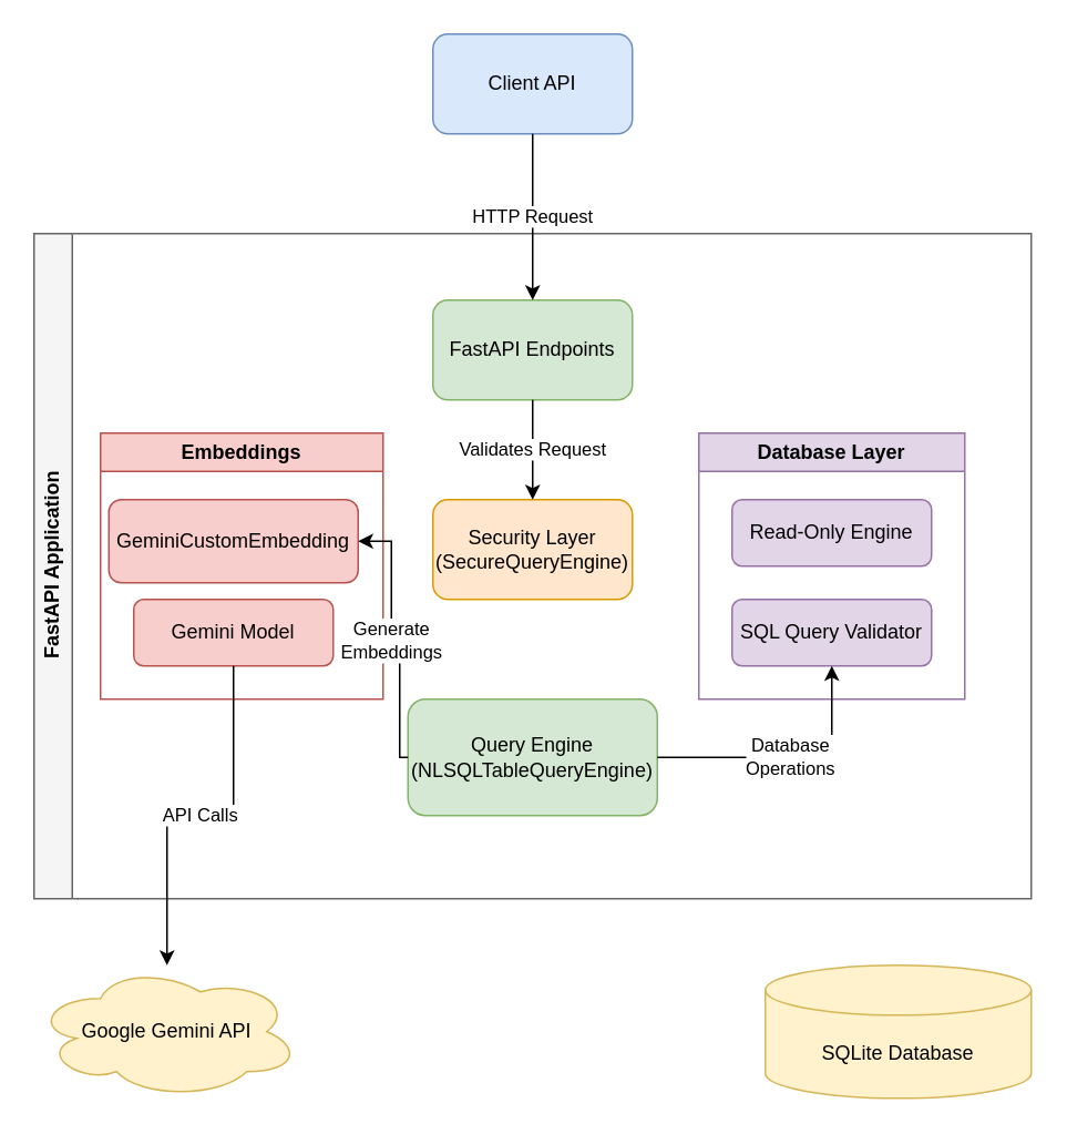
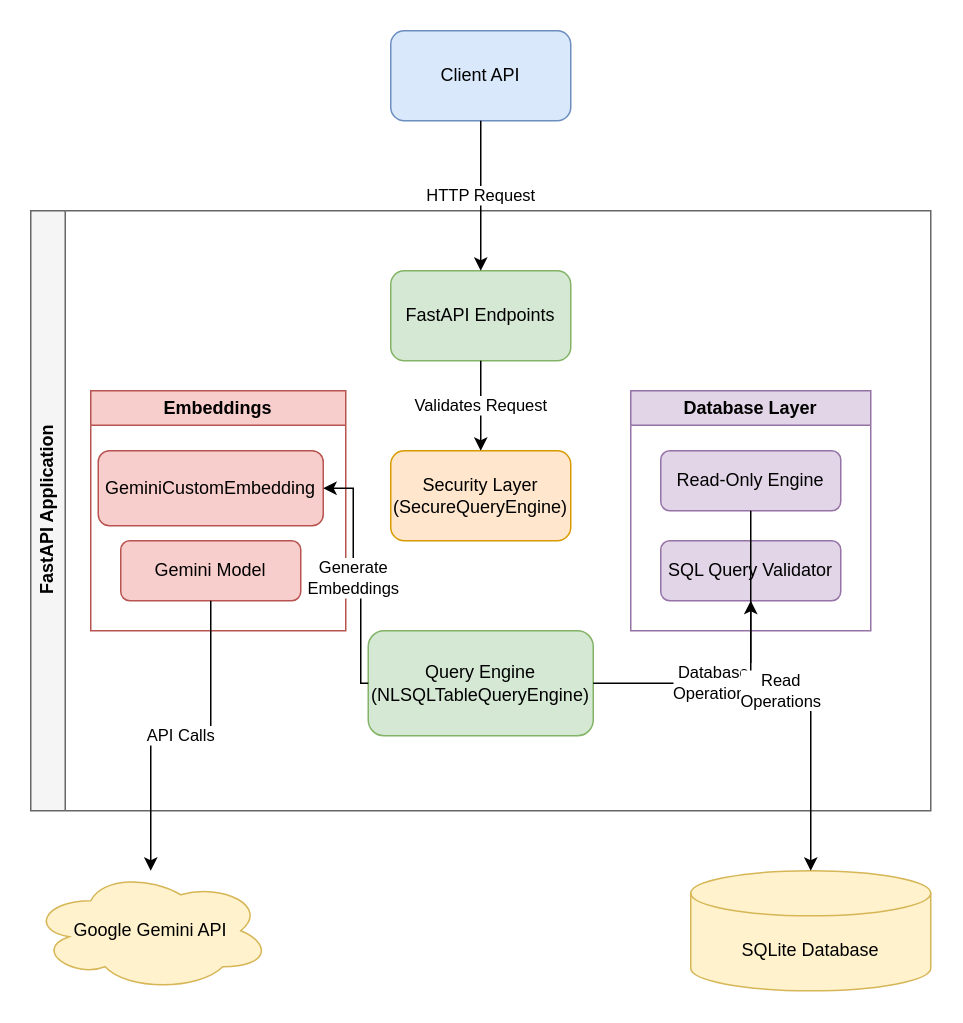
  <mxCell id="0" />
  <mxCell id="1" parent="0" />
  <mxCell id="2" value="Client API" style="rounded=1;whiteSpace=wrap;html=1;fillColor=#dae8fc;strokeColor=#6c8ebf;" vertex="1" parent="1"><mxGeometry x="260" y="20" width="120" height="60" as="geometry" /></mxCell>
  <mxCell id="3" value="FastAPI Application" style="swimlane;horizontal=0;whiteSpace=wrap;html=1;fillColor=#f5f5f5;strokeColor=#666666;" vertex="1" parent="1"><mxGeometry x="20" y="140" width="600" height="400" as="geometry" /></mxCell>
  <mxCell id="4" value="FastAPI Endpoints" style="rounded=1;whiteSpace=wrap;html=1;fillColor=#d5e8d4;strokeColor=#82b366;" vertex="1" parent="3"><mxGeometry x="240" y="40" width="120" height="60" as="geometry" /></mxCell>
  <mxCell id="5" value="Security Layer&#10;(SecureQueryEngine)" style="rounded=1;whiteSpace=wrap;html=1;fillColor=#ffe6cc;strokeColor=#d79b00;" vertex="1" parent="3"><mxGeometry x="240" y="160" width="120" height="60" as="geometry" /></mxCell>
  <mxCell id="6" value="Query Engine&#10;(NLSQLTableQueryEngine)" style="rounded=1;whiteSpace=wrap;html=1;fillColor=#d5e8d4;strokeColor=#82b366;" vertex="1" parent="3"><mxGeometry x="225" y="280" width="150" height="70" as="geometry" /></mxCell>
  <mxCell id="7" value="Embeddings" style="swimlane;whiteSpace=wrap;html=1;fillColor=#f8cecc;strokeColor=#b85450;" vertex="1" parent="3"><mxGeometry x="40" y="120" width="170" height="160" as="geometry" /></mxCell>
  <mxCell id="8" value="GeminiCustomEmbedding" style="rounded=1;whiteSpace=wrap;html=1;fillColor=#f8cecc;strokeColor=#b85450;" vertex="1" parent="7"><mxGeometry x="5" y="40" width="150" height="50" as="geometry" /></mxCell>
  <mxCell id="9" value="Gemini Model" style="rounded=1;whiteSpace=wrap;html=1;fillColor=#f8cecc;strokeColor=#b85450;" vertex="1" parent="7"><mxGeometry x="20" y="100" width="120" height="40" as="geometry" /></mxCell>
  <mxCell id="10" value="Database Layer" style="swimlane;whiteSpace=wrap;html=1;fillColor=#e1d5e7;strokeColor=#9673a6;" vertex="1" parent="3"><mxGeometry x="400" y="120" width="160" height="160" as="geometry" /></mxCell>
  <mxCell id="11" value="Read-Only Engine" style="rounded=1;whiteSpace=wrap;html=1;fillColor=#e1d5e7;strokeColor=#9673a6;" vertex="1" parent="10"><mxGeometry x="20" y="40" width="120" height="40" as="geometry" /></mxCell>
  <mxCell id="12" value="SQL Query Validator" style="rounded=1;whiteSpace=wrap;html=1;fillColor=#e1d5e7;strokeColor=#9673a6;" vertex="1" parent="10"><mxGeometry x="20" y="100" width="120" height="40" as="geometry" /></mxCell>
  <mxCell id="13" value="Google Gemini API" style="ellipse;shape=cloud;whiteSpace=wrap;html=1;fillColor=#fff2cc;strokeColor=#d6b656;" vertex="1" parent="1"><mxGeometry x="20" y="580" width="160" height="80" as="geometry" /></mxCell>
  <mxCell id="14" value="SQLite Database" style="shape=cylinder3;whiteSpace=wrap;html=1;boundedLbl=1;backgroundOutline=1;size=15;fillColor=#fff2cc;strokeColor=#d6b656;" vertex="1" parent="1"><mxGeometry x="460" y="580" width="160" height="80" as="geometry" /></mxCell>
  <mxCell id="15" value="HTTP Request" style="edgeStyle=orthogonalEdgeStyle;rounded=0;orthogonalLoop=1;jettySize=auto;html=1;exitX=0.5;exitY=1;exitDx=0;exitDy=0;entryX=0.5;entryY=0;entryDx=0;entryDy=0;" edge="1" parent="1" source="2" target="4"><mxGeometry relative="1" as="geometry" /></mxCell>
  <mxCell id="16" value="Validates Request" style="edgeStyle=orthogonalEdgeStyle;rounded=0;orthogonalLoop=1;jettySize=auto;html=1;exitX=0.5;exitY=1;exitDx=0;exitDy=0;entryX=0.5;entryY=0;entryDx=0;entryDy=0;" edge="1" parent="1" source="4" target="5"><mxGeometry relative="1" as="geometry" /></mxCell>
  <mxCell id="17" value="Generate&#10;Embeddings" style="edgeStyle=orthogonalEdgeStyle;rounded=0;orthogonalLoop=1;jettySize=auto;html=1;exitX=0;exitY=0.5;exitDx=0;exitDy=0;entryX=1;entryY=0.5;entryDx=0;entryDy=0;" edge="1" parent="1" source="6" target="8"><mxGeometry relative="1" as="geometry"><Array as="points"><mxPoint x="240" y="455" /><mxPoint x="240" y="385" /><mxPoint x="235" y="385" /><mxPoint x="235" y="325" /></Array></mxGeometry></mxCell>
  <mxCell id="18" value="API Calls" style="edgeStyle=orthogonalEdgeStyle;rounded=0;orthogonalLoop=1;jettySize=auto;html=1;exitX=0.5;exitY=1;exitDx=0;exitDy=0;entryX=0.5;entryY=0;entryDx=0;entryDy=0;" edge="1" parent="1" source="9" target="13"><mxGeometry relative="1" as="geometry" /></mxCell>
  <mxCell id="19" value="Database&#10;Operations" style="edgeStyle=orthogonalEdgeStyle;rounded=0;orthogonalLoop=1;jettySize=auto;html=1;exitX=1;exitY=0.5;exitDx=0;exitDy=0;" edge="1" parent="1" source="6" target="12"><mxGeometry relative="1" as="geometry" /></mxCell>
+ <mxCell id="20" value="Read&#10;Operations" style="edgeStyle=orthogonalEdgeStyle;rounded=0;orthogonalLoop=1;jettySize=auto;html=1;exitX=0.5;exitY=1;exitDx=0;exitDy=0;entryX=0.5;entryY=0;entryDx=0;entryDy=0;" edge="1" parent="1" source="11" target="14"><mxGeometry relative="1" as="geometry" /></mxCell>
